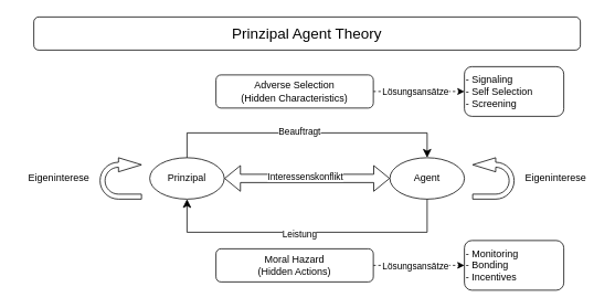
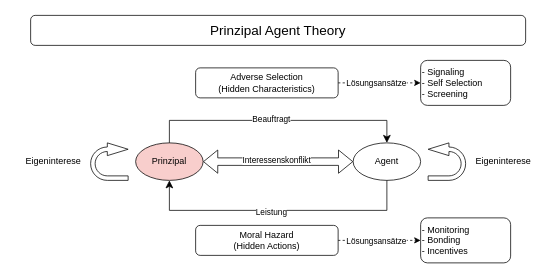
  <mxCell id="0" />
  <mxCell id="1" parent="0" />
- <mxCell id="2" value="Prinzipal" style="ellipse;whiteSpace=wrap;html=1;" parent="1" vertex="1"><mxGeometry x="180" y="190" width="90" height="50" as="geometry" /></mxCell>
+ <mxCell id="2" value="Prinzipal" style="ellipse;whiteSpace=wrap;html=1;fillColor=#f8cecc;" parent="1" vertex="1"><mxGeometry x="180" y="190" width="90" height="50" as="geometry" /></mxCell>
  <mxCell id="3" value="Agent" style="ellipse;whiteSpace=wrap;html=1;" parent="1" vertex="1"><mxGeometry x="470" y="190" width="90" height="50" as="geometry" /></mxCell>
  <mxCell id="4" value="" style="shape=flexArrow;endArrow=classic;startArrow=classic;html=1;rounded=0;exitX=1;exitY=0.5;exitDx=0;exitDy=0;entryX=0;entryY=0.5;entryDx=0;entryDy=0;" parent="1" source="2" target="3" edge="1"><mxGeometry width="100" height="100" relative="1" as="geometry"><mxPoint x="360" y="320" as="sourcePoint" /><mxPoint x="460" y="220" as="targetPoint" /></mxGeometry></mxCell>
  <mxCell id="5" value="Interessenskonflikt" style="edgeLabel;html=1;align=center;verticalAlign=middle;resizable=0;points=[];" parent="4" vertex="1" connectable="0"><mxGeometry x="-0.03" y="3" relative="1" as="geometry"><mxPoint as="offset" /></mxGeometry></mxCell>
  <mxCell id="6" value="" style="edgeStyle=elbowEdgeStyle;elbow=horizontal;endArrow=classic;html=1;curved=0;rounded=0;endSize=8;startSize=8;exitX=0.5;exitY=0;exitDx=0;exitDy=0;entryX=0.5;entryY=0;entryDx=0;entryDy=0;" parent="1" source="2" target="3" edge="1"><mxGeometry width="50" height="50" relative="1" as="geometry"><mxPoint x="390" y="290" as="sourcePoint" /><mxPoint x="460" y="150" as="targetPoint" /><Array as="points"><mxPoint x="370" y="160" /></Array></mxGeometry></mxCell>
  <mxCell id="7" value="Beauftragt" style="edgeLabel;html=1;align=center;verticalAlign=middle;resizable=0;points=[];" parent="6" vertex="1" connectable="0"><mxGeometry x="-0.103" y="2" relative="1" as="geometry"><mxPoint x="8" as="offset" /></mxGeometry></mxCell>
  <mxCell id="8" value="" style="edgeStyle=elbowEdgeStyle;elbow=horizontal;endArrow=classic;html=1;curved=0;rounded=0;endSize=8;startSize=8;exitX=0.5;exitY=1;exitDx=0;exitDy=0;entryX=0.5;entryY=1;entryDx=0;entryDy=0;" parent="1" source="3" target="2" edge="1"><mxGeometry width="50" height="50" relative="1" as="geometry"><mxPoint x="235" y="280" as="sourcePoint" /><mxPoint x="525" y="280" as="targetPoint" /><Array as="points"><mxPoint x="370" y="280" /></Array></mxGeometry></mxCell>
  <mxCell id="9" value="Leistung" style="edgeLabel;html=1;align=center;verticalAlign=middle;resizable=0;points=[];" parent="8" vertex="1" connectable="0"><mxGeometry x="-0.103" y="2" relative="1" as="geometry"><mxPoint x="-29" as="offset" /></mxGeometry></mxCell>
  <mxCell id="10" value="" style="html=1;shadow=0;dashed=0;align=center;verticalAlign=middle;shape=mxgraph.arrows2.uTurnArrow;dy=3;arrowHead=17;dx2=27.75;" parent="1" vertex="1"><mxGeometry x="120" y="190" width="50" height="50" as="geometry" /></mxCell>
  <mxCell id="11" value="" style="html=1;shadow=0;dashed=0;align=center;verticalAlign=middle;shape=mxgraph.arrows2.uTurnArrow;dy=3;arrowHead=17;dx2=27.75;flipH=1;" parent="1" vertex="1"><mxGeometry x="570" y="190" width="50" height="50" as="geometry" /></mxCell>
  <mxCell id="12" value="Eigeninterese" style="text;html=1;align=center;verticalAlign=middle;resizable=0;points=[];autosize=1;strokeColor=none;fillColor=none;" parent="1" vertex="1"><mxGeometry x="20" y="200" width="100" height="30" as="geometry" /></mxCell>
  <mxCell id="13" value="Eigeninterese" style="text;html=1;align=center;verticalAlign=middle;resizable=0;points=[];autosize=1;strokeColor=none;fillColor=none;" parent="1" vertex="1"><mxGeometry x="620" y="200" width="100" height="30" as="geometry" /></mxCell>
  <mxCell id="14" value="" style="edgeStyle=orthogonalEdgeStyle;rounded=0;orthogonalLoop=1;jettySize=auto;html=1;dashed=1;" edge="1" parent="1" source="16" target="21"><mxGeometry relative="1" as="geometry"><Array as="points"><mxPoint x="520" y="110" /><mxPoint x="520" y="110" /></Array></mxGeometry></mxCell>
  <mxCell id="15" value="Lösungsansätze" style="edgeLabel;html=1;align=center;verticalAlign=middle;resizable=0;points=[];" vertex="1" connectable="0" parent="14"><mxGeometry x="0.255" y="2" relative="1" as="geometry"><mxPoint x="-19" y="2" as="offset" /></mxGeometry></mxCell>
  <mxCell id="16" value="Adverse Selection&lt;div&gt;(Hidden Characteristics)&lt;/div&gt;" style="rounded=1;whiteSpace=wrap;html=1;" parent="1" vertex="1"><mxGeometry x="260" y="90" width="190" height="40" as="geometry" /></mxCell>
  <mxCell id="17" value="" style="edgeStyle=orthogonalEdgeStyle;rounded=0;orthogonalLoop=1;jettySize=auto;html=1;dashed=1;" edge="1" parent="1" source="19" target="22"><mxGeometry relative="1" as="geometry" /></mxCell>
  <mxCell id="18" value="Lösungsansätze" style="edgeLabel;html=1;align=center;verticalAlign=middle;resizable=0;points=[];" vertex="1" connectable="0" parent="17"><mxGeometry x="-0.25" relative="1" as="geometry"><mxPoint x="9" as="offset" /></mxGeometry></mxCell>
  <mxCell id="19" value="Moral Hazard&lt;div&gt;(Hidden Actions)&lt;/div&gt;" style="rounded=1;whiteSpace=wrap;html=1;" parent="1" vertex="1"><mxGeometry x="260" y="300" width="190" height="40" as="geometry" /></mxCell>
  <mxCell id="20" value="&lt;font style=&quot;font-size: 18px;&quot;&gt;Prinzipal Agent Theory&lt;/font&gt;" style="rounded=1;whiteSpace=wrap;html=1;" parent="1" vertex="1"><mxGeometry x="40" y="20" width="660" height="40" as="geometry" /></mxCell>
  <mxCell id="21" value="- Signaling&lt;div&gt;- Self Selection&lt;/div&gt;&lt;div&gt;- Screening&lt;/div&gt;" style="rounded=1;whiteSpace=wrap;html=1;align=left;" vertex="1" parent="1"><mxGeometry x="560" y="80" width="120" height="60" as="geometry" /></mxCell>
  <mxCell id="22" value="- Monitoring&lt;div&gt;- Bonding&lt;/div&gt;&lt;div&gt;- Incentives&lt;/div&gt;" style="rounded=1;whiteSpace=wrap;html=1;align=left;" vertex="1" parent="1"><mxGeometry x="560" y="290" width="120" height="60" as="geometry" /></mxCell>
